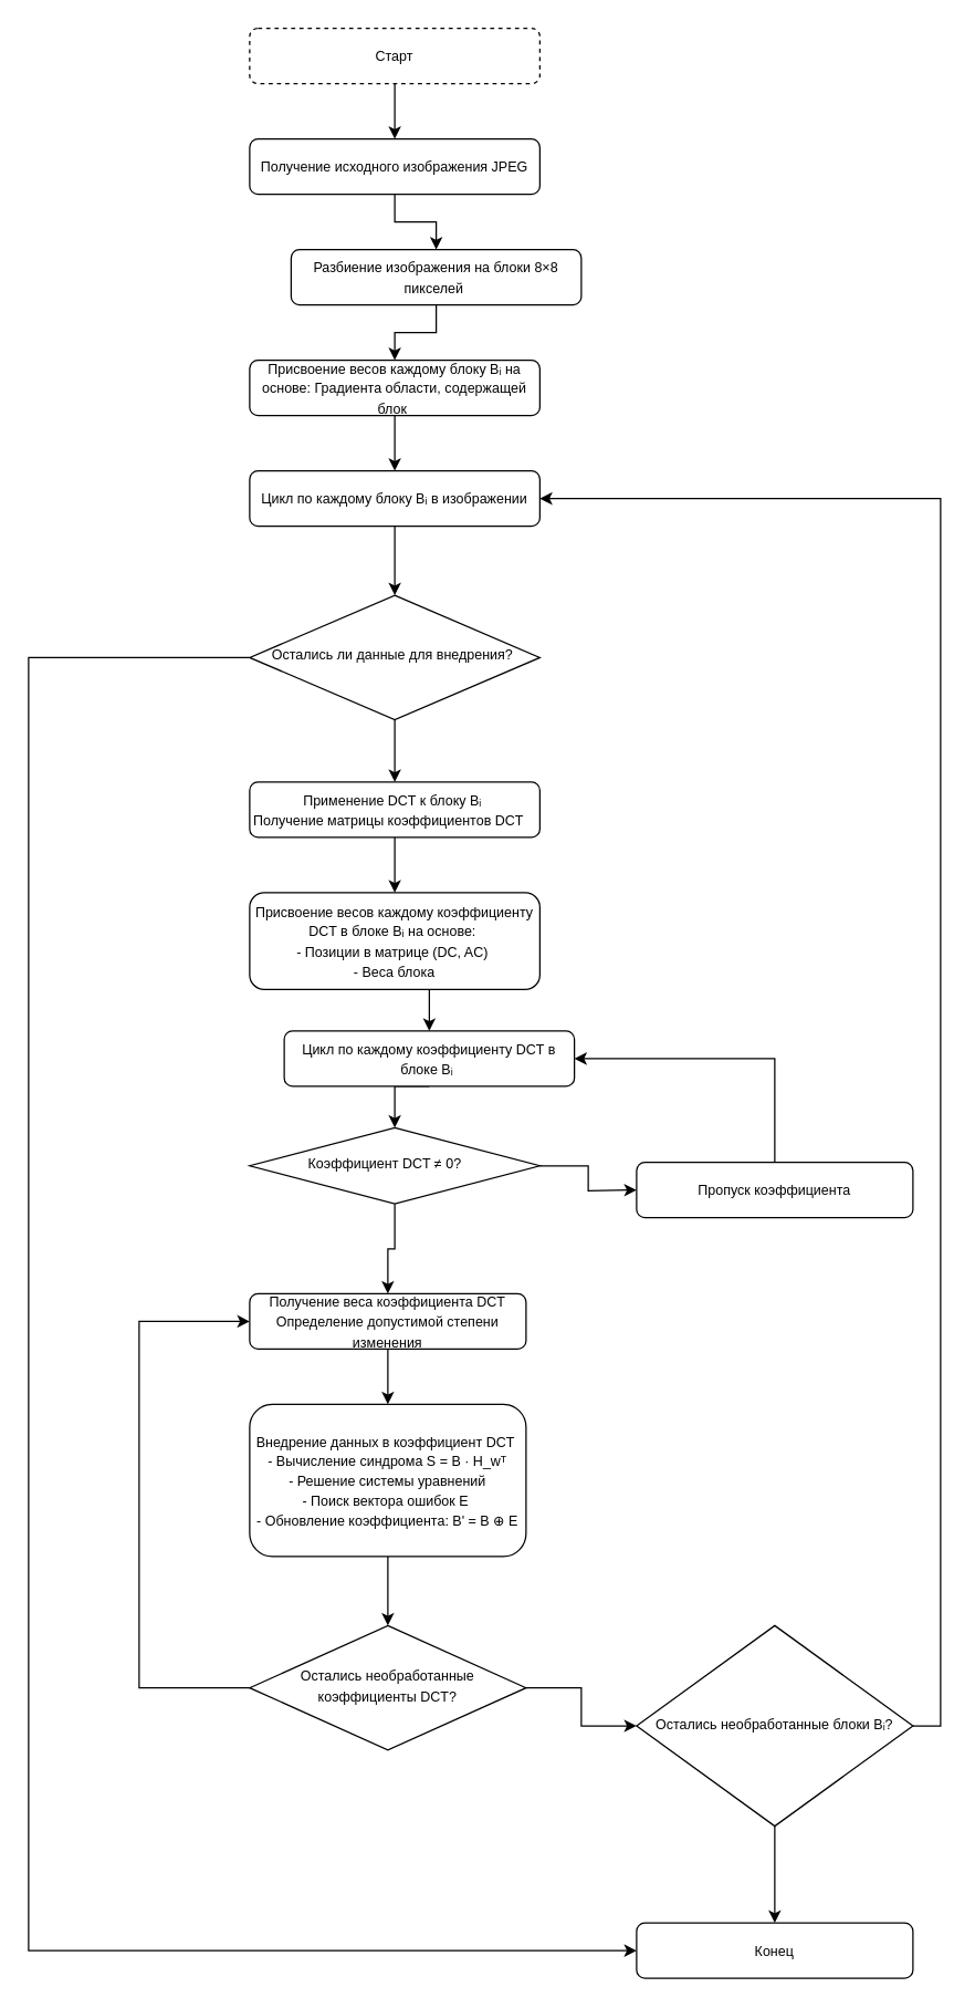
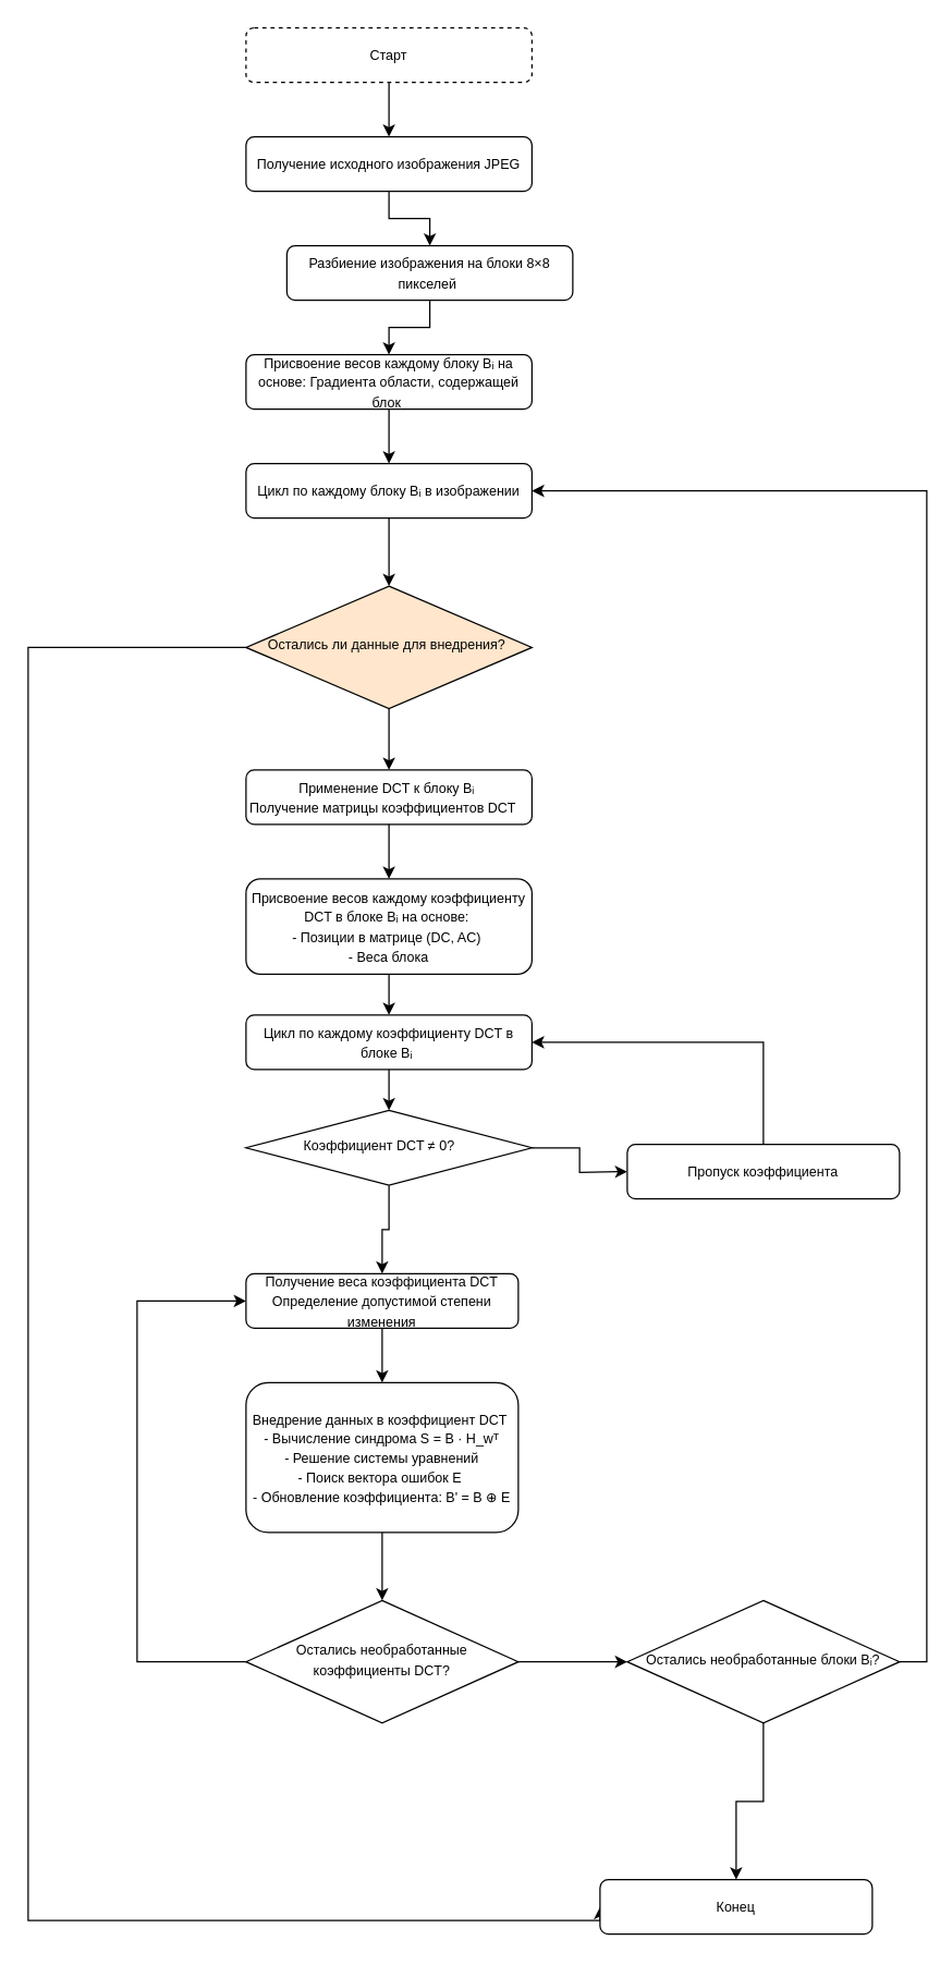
  <mxCell id="0" />
  <mxCell id="1" parent="0" />
  <mxCell id="2" style="edgeStyle=orthogonalEdgeStyle;rounded=0;orthogonalLoop=1;jettySize=auto;html=1;exitX=0.5;exitY=1;exitDx=0;exitDy=0;entryX=0.5;entryY=0;entryDx=0;entryDy=0;" edge="1" parent="1" source="3" target="7"><mxGeometry relative="1" as="geometry" /></mxCell>
  <mxCell id="3" value="&lt;font style=&quot;font-size: 10px;&quot;&gt;Разбиение изображения на блоки 8×8 пикселей&amp;nbsp;&lt;/font&gt;" style="rounded=1;whiteSpace=wrap;html=1;fontSize=12;glass=0;strokeWidth=1;shadow=0;align=center;" vertex="1" parent="1"><mxGeometry x="210" y="180" width="210" height="40" as="geometry" /></mxCell>
  <mxCell id="4" style="edgeStyle=orthogonalEdgeStyle;rounded=0;orthogonalLoop=1;jettySize=auto;html=1;exitX=0.5;exitY=1;exitDx=0;exitDy=0;entryX=0.5;entryY=0;entryDx=0;entryDy=0;" edge="1" parent="1" source="5" target="28"><mxGeometry relative="1" as="geometry" /></mxCell>
  <mxCell id="5" value="&lt;div style=&quot;&quot;&gt;&lt;span style=&quot;background-color: transparent;&quot;&gt;&lt;font style=&quot;font-size: 10px;&quot;&gt;Цикл по каждому блоку Bᵢ в изображении&lt;/font&gt;&lt;/span&gt;&lt;/div&gt;" style="rounded=1;whiteSpace=wrap;html=1;fontSize=12;glass=0;strokeWidth=1;shadow=0;align=center;" vertex="1" parent="1"><mxGeometry x="180" y="340" width="210" height="40" as="geometry" /></mxCell>
  <mxCell id="6" style="edgeStyle=orthogonalEdgeStyle;rounded=0;orthogonalLoop=1;jettySize=auto;html=1;exitX=0.5;exitY=1;exitDx=0;exitDy=0;" edge="1" parent="1" source="7" target="5"><mxGeometry relative="1" as="geometry" /></mxCell>
  <mxCell id="7" value="&lt;div&gt;&lt;font style=&quot;font-size: 10px;&quot;&gt;Присвоение весов каждому блоку Bᵢ на основе:&amp;nbsp;&lt;span style=&quot;background-color: transparent; color: light-dark(rgb(0, 0, 0), rgb(255, 255, 255));&quot;&gt;Градиента области, содержащей блок&amp;nbsp;&lt;/span&gt;&lt;/font&gt;&lt;/div&gt;" style="rounded=1;whiteSpace=wrap;html=1;fontSize=12;glass=0;strokeWidth=1;shadow=0;align=center;" vertex="1" parent="1"><mxGeometry x="180" y="260" width="210" height="40" as="geometry" /></mxCell>
  <mxCell id="8" style="edgeStyle=orthogonalEdgeStyle;rounded=0;orthogonalLoop=1;jettySize=auto;html=1;exitX=0.5;exitY=1;exitDx=0;exitDy=0;entryX=0.5;entryY=0;entryDx=0;entryDy=0;" edge="1" parent="1" source="9" target="11"><mxGeometry relative="1" as="geometry" /></mxCell>
  <mxCell id="9" value="&lt;div style=&quot;&quot;&gt;&lt;div&gt;&lt;span style=&quot;background-color: transparent;&quot;&gt;&lt;font style=&quot;font-size: 10px;&quot;&gt;Применение DCT к блоку Bᵢ&amp;nbsp;&lt;/font&gt;&lt;/span&gt;&lt;/div&gt;&lt;div&gt;&lt;font style=&quot;font-size: 10px;&quot;&gt;&lt;span style=&quot;background-color: transparent;&quot;&gt;Получение матрицы коэффициентов DCT&lt;/span&gt;&lt;span style=&quot;background-color: transparent; color: light-dark(rgb(0, 0, 0), rgb(255, 255, 255));&quot;&gt;&amp;nbsp; &amp;nbsp;&lt;/span&gt;&lt;/font&gt;&lt;/div&gt;&lt;/div&gt;" style="rounded=1;whiteSpace=wrap;html=1;fontSize=12;glass=0;strokeWidth=1;shadow=0;align=center;" vertex="1" parent="1"><mxGeometry x="180" y="565" width="210" height="40" as="geometry" /></mxCell>
  <mxCell id="10" style="edgeStyle=orthogonalEdgeStyle;rounded=0;orthogonalLoop=1;jettySize=auto;html=1;exitX=0.5;exitY=1;exitDx=0;exitDy=0;entryX=0.5;entryY=0;entryDx=0;entryDy=0;" edge="1" parent="1" source="11" target="13"><mxGeometry relative="1" as="geometry" /></mxCell>
  <mxCell id="11" value="&lt;div style=&quot;&quot;&gt;&lt;font style=&quot;font-size: 10px;&quot;&gt;Присвоение весов каждому коэффициенту DCT в блоке Bᵢ на основе:&amp;nbsp;&lt;/font&gt;&lt;/div&gt;&lt;div style=&quot;&quot;&gt;&lt;font style=&quot;font-size: 10px;&quot;&gt;- Позиции в матрице (DC, AC)&amp;nbsp;&lt;/font&gt;&lt;/div&gt;&lt;div style=&quot;&quot;&gt;&lt;font style=&quot;font-size: 10px;&quot;&gt;- Веса блока&lt;/font&gt;&lt;/div&gt;" style="rounded=1;whiteSpace=wrap;html=1;fontSize=12;glass=0;strokeWidth=1;shadow=0;align=center;" vertex="1" parent="1"><mxGeometry x="180" y="645" width="210" height="70" as="geometry" /></mxCell>
  <mxCell id="12" style="edgeStyle=orthogonalEdgeStyle;rounded=0;orthogonalLoop=1;jettySize=auto;html=1;exitX=0.5;exitY=1;exitDx=0;exitDy=0;entryX=0.5;entryY=0;entryDx=0;entryDy=0;" edge="1" parent="1" source="13" target="16"><mxGeometry relative="1" as="geometry" /></mxCell>
- <mxCell id="13" value="&lt;div style=&quot;&quot;&gt;&lt;font style=&quot;font-size: 10px;&quot;&gt;Цикл по каждому коэффициенту DCT в блоке Bᵢ&amp;nbsp;&lt;/font&gt;&lt;/div&gt;" style="rounded=1;whiteSpace=wrap;html=1;fontSize=12;glass=0;strokeWidth=1;shadow=0;align=center;" vertex="1" parent="1"><mxGeometry x="205" y="745" width="210" height="40" as="geometry" /></mxCell>
+ <mxCell id="13" value="&lt;div style=&quot;&quot;&gt;&lt;font style=&quot;font-size: 10px;&quot;&gt;Цикл по каждому коэффициенту DCT в блоке Bᵢ&amp;nbsp;&lt;/font&gt;&lt;/div&gt;" style="rounded=1;whiteSpace=wrap;html=1;fontSize=12;glass=0;strokeWidth=1;shadow=0;align=center;" vertex="1" parent="1"><mxGeometry x="180" y="745" width="210" height="40" as="geometry" /></mxCell>
  <mxCell id="14" style="edgeStyle=orthogonalEdgeStyle;rounded=0;orthogonalLoop=1;jettySize=auto;html=1;exitX=1;exitY=0.5;exitDx=0;exitDy=0;entryX=0;entryY=0.5;entryDx=0;entryDy=0;" edge="1" parent="1" source="16"><mxGeometry relative="1" as="geometry"><mxPoint x="460" y="860" as="targetPoint" /></mxGeometry></mxCell>
  <mxCell id="15" style="edgeStyle=orthogonalEdgeStyle;rounded=0;orthogonalLoop=1;jettySize=auto;html=1;exitX=0.5;exitY=1;exitDx=0;exitDy=0;entryX=0.5;entryY=0;entryDx=0;entryDy=0;" edge="1" parent="1" source="16" target="20"><mxGeometry relative="1" as="geometry" /></mxCell>
  <mxCell id="16" value="&lt;font style=&quot;font-size: 10px;&quot;&gt;Коэффициент DCT ≠ 0?&amp;nbsp; &amp;nbsp; &amp;nbsp;&lt;/font&gt;" style="rhombus;whiteSpace=wrap;html=1;shadow=0;fontFamily=Helvetica;fontSize=12;align=center;strokeWidth=1;spacing=6;spacingTop=-4;" vertex="1" parent="1"><mxGeometry x="180" y="815" width="210" height="55" as="geometry" /></mxCell>
  <mxCell id="17" style="edgeStyle=orthogonalEdgeStyle;rounded=0;orthogonalLoop=1;jettySize=auto;html=1;exitX=0.5;exitY=0;exitDx=0;exitDy=0;entryX=1;entryY=0.5;entryDx=0;entryDy=0;" edge="1" parent="1" source="18" target="13"><mxGeometry relative="1" as="geometry" /></mxCell>
  <mxCell id="18" value="&lt;font style=&quot;font-size: 10px;&quot;&gt;Пропуск коэффициента&lt;/font&gt;" style="rounded=1;whiteSpace=wrap;html=1;fontSize=12;glass=0;strokeWidth=1;shadow=0;" vertex="1" parent="1"><mxGeometry x="460" y="840" width="200" height="40" as="geometry" /></mxCell>
  <mxCell id="19" style="edgeStyle=orthogonalEdgeStyle;rounded=0;orthogonalLoop=1;jettySize=auto;html=1;exitX=0.5;exitY=1;exitDx=0;exitDy=0;entryX=0.5;entryY=0;entryDx=0;entryDy=0;" edge="1" parent="1" source="20" target="22"><mxGeometry relative="1" as="geometry" /></mxCell>
  <mxCell id="20" value="&lt;div style=&quot;&quot;&gt;&lt;font style=&quot;font-size: 10px;&quot;&gt;Получение веса коэффициента DCT&lt;/font&gt;&lt;/div&gt;&lt;div style=&quot;&quot;&gt;&lt;font style=&quot;font-size: 10px;&quot;&gt;Определение допустимой степени изменения&lt;/font&gt;&lt;/div&gt;" style="rounded=1;whiteSpace=wrap;html=1;fontSize=12;glass=0;strokeWidth=1;shadow=0;align=center;" vertex="1" parent="1"><mxGeometry x="180" y="935" width="200" height="40" as="geometry" /></mxCell>
  <mxCell id="21" style="edgeStyle=orthogonalEdgeStyle;rounded=0;orthogonalLoop=1;jettySize=auto;html=1;exitX=0.5;exitY=1;exitDx=0;exitDy=0;entryX=0.5;entryY=0;entryDx=0;entryDy=0;" edge="1" parent="1" source="22" target="25"><mxGeometry relative="1" as="geometry" /></mxCell>
  <mxCell id="22" value="&lt;div style=&quot;&quot;&gt;&lt;div&gt;&lt;font style=&quot;font-size: 10px;&quot;&gt;Внедрение данных в коэффициент DCT&amp;nbsp;&lt;/font&gt;&lt;/div&gt;&lt;div&gt;&lt;font style=&quot;font-size: 10px;&quot;&gt;- Вычисление синдрома S = B · H_wᵀ&lt;/font&gt;&lt;/div&gt;&lt;div&gt;&lt;font style=&quot;font-size: 10px;&quot;&gt;- Решение системы уравнений&lt;/font&gt;&lt;/div&gt;&lt;div&gt;&lt;font style=&quot;font-size: 10px;&quot;&gt;- Поиск вектора ошибок E&amp;nbsp;&lt;/font&gt;&lt;/div&gt;&lt;div&gt;&lt;font style=&quot;font-size: 10px;&quot;&gt;- Обновление коэффициента: B' = B ⊕ E&lt;/font&gt;&lt;/div&gt;&lt;/div&gt;" style="rounded=1;whiteSpace=wrap;html=1;fontSize=12;glass=0;strokeWidth=1;shadow=0;align=center;" vertex="1" parent="1"><mxGeometry x="180" y="1015" width="200" height="110" as="geometry" /></mxCell>
  <mxCell id="23" style="edgeStyle=orthogonalEdgeStyle;rounded=0;orthogonalLoop=1;jettySize=auto;html=1;entryX=0;entryY=0.5;entryDx=0;entryDy=0;" edge="1" parent="1" source="25" target="20"><mxGeometry relative="1" as="geometry"><Array as="points"><mxPoint x="100" y="1220" /><mxPoint x="100" y="955" /></Array></mxGeometry></mxCell>
  <mxCell id="24" style="edgeStyle=orthogonalEdgeStyle;rounded=0;orthogonalLoop=1;jettySize=auto;html=1;exitX=1;exitY=0.5;exitDx=0;exitDy=0;entryX=0;entryY=0.5;entryDx=0;entryDy=0;" edge="1" parent="1" source="25" target="31"><mxGeometry relative="1" as="geometry" /></mxCell>
  <mxCell id="25" value="&lt;font style=&quot;font-size: 10px;&quot;&gt;Остались необработанные коэффициенты DCT?&lt;/font&gt;" style="rhombus;whiteSpace=wrap;html=1;shadow=0;fontFamily=Helvetica;fontSize=12;align=center;strokeWidth=1;spacing=6;spacingTop=-4;" vertex="1" parent="1"><mxGeometry x="180" y="1175" width="200" height="90" as="geometry" /></mxCell>
  <mxCell id="26" style="edgeStyle=orthogonalEdgeStyle;rounded=0;orthogonalLoop=1;jettySize=auto;html=1;exitX=0.5;exitY=1;exitDx=0;exitDy=0;entryX=0.5;entryY=0;entryDx=0;entryDy=0;" edge="1" parent="1" source="28" target="9"><mxGeometry relative="1" as="geometry" /></mxCell>
  <mxCell id="27" style="edgeStyle=orthogonalEdgeStyle;rounded=0;orthogonalLoop=1;jettySize=auto;html=1;exitX=0;exitY=0.5;exitDx=0;exitDy=0;entryX=0;entryY=0.5;entryDx=0;entryDy=0;" edge="1" parent="1" source="28" target="32"><mxGeometry relative="1" as="geometry"><Array as="points"><mxPoint x="20" y="475" /><mxPoint x="20" y="1410" /></Array></mxGeometry></mxCell>
- <mxCell id="28" value="&lt;font style=&quot;font-size: 10px;&quot;&gt;Остались ли данные для внедрения?&amp;nbsp;&lt;/font&gt;" style="rhombus;whiteSpace=wrap;html=1;shadow=0;fontFamily=Helvetica;fontSize=12;align=center;strokeWidth=1;spacing=6;spacingTop=-4;" vertex="1" parent="1"><mxGeometry x="180" y="430" width="210" height="90" as="geometry" /></mxCell>
+ <mxCell id="28" value="&lt;font style=&quot;font-size: 10px;&quot;&gt;Остались ли данные для внедрения?&amp;nbsp;&lt;/font&gt;" style="rhombus;whiteSpace=wrap;html=1;shadow=0;fontFamily=Helvetica;fontSize=12;align=center;strokeWidth=1;spacing=6;spacingTop=-4;fillColor=#ffe6cc;" vertex="1" parent="1"><mxGeometry x="180" y="430" width="210" height="90" as="geometry" /></mxCell>
  <mxCell id="29" style="edgeStyle=orthogonalEdgeStyle;rounded=0;orthogonalLoop=1;jettySize=auto;html=1;exitX=0.5;exitY=1;exitDx=0;exitDy=0;entryX=0.5;entryY=0;entryDx=0;entryDy=0;" edge="1" parent="1" source="31" target="32"><mxGeometry relative="1" as="geometry" /></mxCell>
  <mxCell id="30" style="edgeStyle=orthogonalEdgeStyle;rounded=0;orthogonalLoop=1;jettySize=auto;html=1;exitX=1;exitY=0.5;exitDx=0;exitDy=0;entryX=1;entryY=0.5;entryDx=0;entryDy=0;" edge="1" parent="1" source="31" target="5"><mxGeometry relative="1" as="geometry" /></mxCell>
- <mxCell id="31" value="&lt;font style=&quot;font-size: 10px;&quot;&gt;Остались необработанные блоки Bᵢ?&lt;/font&gt;" style="rhombus;whiteSpace=wrap;html=1;shadow=0;fontFamily=Helvetica;fontSize=12;align=center;strokeWidth=1;spacing=6;spacingTop=-4;" vertex="1" parent="1"><mxGeometry x="460" y="1175" width="200" height="145" as="geometry" /></mxCell>
- <mxCell id="32" value="&lt;div style=&quot;&quot;&gt;&lt;font style=&quot;font-size: 10px;&quot;&gt;Конец&lt;/font&gt;&lt;/div&gt;" style="rounded=1;whiteSpace=wrap;html=1;fontSize=12;glass=0;strokeWidth=1;shadow=0;align=center;" vertex="1" parent="1"><mxGeometry x="460" y="1390" width="200" height="40" as="geometry" /></mxCell>
+ <mxCell id="31" value="&lt;font style=&quot;font-size: 10px;&quot;&gt;Остались необработанные блоки Bᵢ?&lt;/font&gt;" style="rhombus;whiteSpace=wrap;html=1;shadow=0;fontFamily=Helvetica;fontSize=12;align=center;strokeWidth=1;spacing=6;spacingTop=-4;" vertex="1" parent="1"><mxGeometry x="460" y="1175" width="200" height="90" as="geometry" /></mxCell>
+ <mxCell id="32" value="&lt;div style=&quot;&quot;&gt;&lt;font style=&quot;font-size: 10px;&quot;&gt;Конец&lt;/font&gt;&lt;/div&gt;" style="rounded=1;whiteSpace=wrap;html=1;fontSize=12;glass=0;strokeWidth=1;shadow=0;align=center;" vertex="1" parent="1"><mxGeometry x="440" y="1380" width="200" height="40" as="geometry" /></mxCell>
  <mxCell id="33" style="edgeStyle=orthogonalEdgeStyle;rounded=0;orthogonalLoop=1;jettySize=auto;html=1;exitX=0.5;exitY=1;exitDx=0;exitDy=0;entryX=0.5;entryY=0;entryDx=0;entryDy=0;" edge="1" parent="1" source="34" target="3"><mxGeometry relative="1" as="geometry" /></mxCell>
  <mxCell id="34" value="&lt;font style=&quot;font-size: 10px;&quot;&gt;Получение исходного изображения JPEG&lt;/font&gt;" style="rounded=1;whiteSpace=wrap;html=1;fontSize=12;glass=0;strokeWidth=1;shadow=0;align=center;" vertex="1" parent="1"><mxGeometry x="180" width="210" height="40" as="geometry" y="100" /></mxCell>
  <mxCell id="35" style="edgeStyle=orthogonalEdgeStyle;rounded=0;orthogonalLoop=1;jettySize=auto;html=1;exitX=0.5;exitY=1;exitDx=0;exitDy=0;entryX=0.5;entryY=0;entryDx=0;entryDy=0;" edge="1" parent="1" source="36" target="34"><mxGeometry relative="1" as="geometry" /></mxCell>
  <mxCell id="36" value="&lt;font style=&quot;font-size: 10px;&quot;&gt;Старт&lt;/font&gt;" style="rounded=1;whiteSpace=wrap;html=1;fontSize=12;glass=0;strokeWidth=1;shadow=0;align=center;dashed=1;" vertex="1" parent="1"><mxGeometry x="180" y="20" width="210" height="40" as="geometry" /></mxCell>
